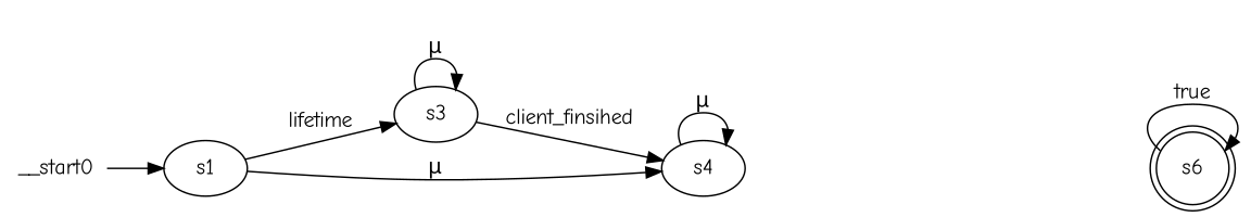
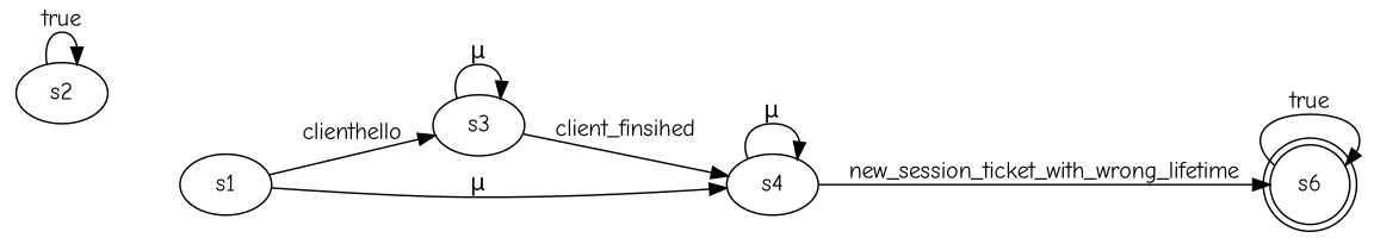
  digraph {
    fontname="Comic Neue"
    rankdir=LR
    node [fontname="Comic Neue"]
    edge [fontname="Comic Neue"]
    n1 [label=s1]
    n2 [label=s3]
    n3 [label=s4]
+   n4 [label=s2]
    n5 [label=s6 shape=doublecircle]
-   __start0 [shape=none]
-   n1 -> n2 [label=lifetime]
+   n1 -> n2 [label=clienthello]
    n1 -> n3 [label="μ"]
    n2 -> n2 [label="μ"]
    n2 -> n3 [label=client_finsihed]
    n3 -> n3 [label="μ"]
+   n3 -> n5 [label=new_session_ticket_with_wrong_lifetime]
+   n4 -> n4 [label=true]
    n5 -> n5 [label=true]
-   __start0 -> n1
  }
